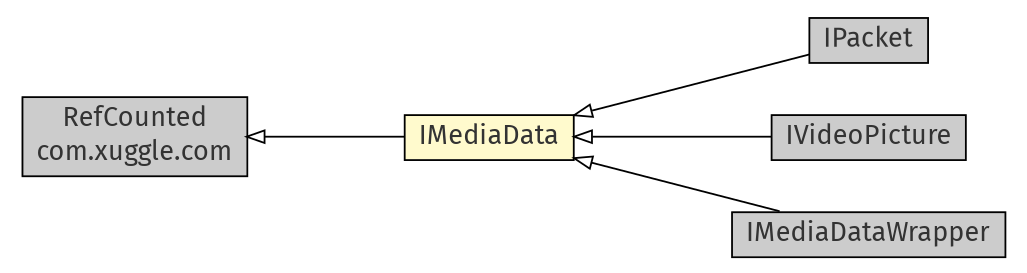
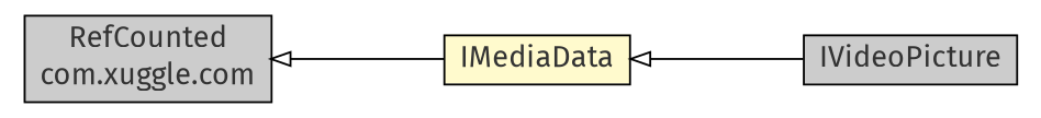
  digraph {
    fontname="Fira Sans"
    rankdir=LR
    ranksep=1
    node [fontcolor=grey20 fontname="Fira Sans" fontsize=15.0 shape=plaintext]
    edge [arrowtail=empty dir=back fontname="Fira Sans" fontsize=10 headport=p labelfontname=Helvetica labelfontsize=10 tailport=p]
    n1 [label=<<table border="0" cellborder="1" cellspacing="0" cellpadding="2" port="p" bgcolor="grey80" href="../ferry/RefCounted.html"> 		<tr><td><table border="0" cellspacing="0" cellpadding="1"> 			<tr><td> RefCounted </td></tr> 			<tr><td> com.xuggle.com </td></tr> 		</table></td></tr> 		</table>>]
    n2 [label=<<table border="0" cellborder="1" cellspacing="0" cellpadding="2" port="p" bgcolor="lemonChiffon" href="./IMediaData.html"> 		<tr><td><table border="0" cellspacing="0" cellpadding="1"> 			<tr><td> IMediaData </td></tr> 		</table></td></tr> 		</table>>]
-   n3 [label=<<table border="0" cellborder="1" cellspacing="0" cellpadding="2" port="p" bgcolor="grey80" href="./IPacket.html"> 		<tr><td><table border="0" cellspacing="0" cellpadding="1"> 			<tr><td> IPacket </td></tr> 		</table></td></tr> 		</table>>]
    n4 [label=<<table border="0" cellborder="1" cellspacing="0" cellpadding="2" port="p" bgcolor="grey80" href="./IVideoPicture.html"> 		<tr><td><table border="0" cellspacing="0" cellpadding="1"> 			<tr><td> IVideoPicture </td></tr> 		</table></td></tr> 		</table>>]
-   n5 [label=<<table border="0" cellborder="1" cellspacing="0" cellpadding="2" port="p" bgcolor="grey80" href="./IMediaDataWrapper.html"> 		<tr><td><table border="0" cellspacing="0" cellpadding="1"> 			<tr><td> IMediaDataWrapper </td></tr> 		</table></td></tr> 		</table>>]
    n1 -> n2
-   n2 -> n3
    n2 -> n4
-   n2 -> n5
  }
